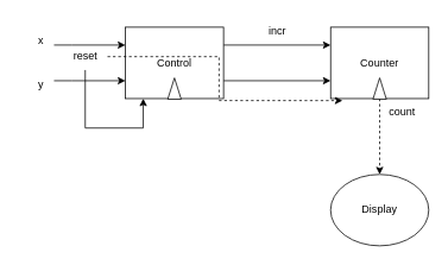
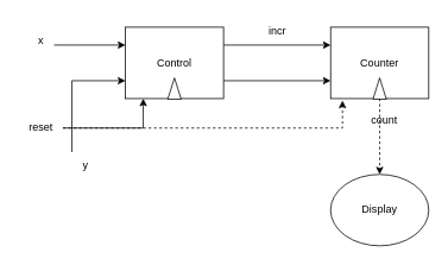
  <mxCell id="0" />
  <mxCell id="1" parent="0" />
  <mxCell id="2" style="edgeStyle=orthogonalEdgeStyle;rounded=0;orthogonalLoop=1;jettySize=auto;html=1;exitX=1;exitY=0.25;exitDx=0;exitDy=0;entryX=0;entryY=0.25;entryDx=0;entryDy=0;" edge="1" parent="1" source="4" target="12"><mxGeometry relative="1" as="geometry" /></mxCell>
  <mxCell id="3" style="edgeStyle=orthogonalEdgeStyle;rounded=0;orthogonalLoop=1;jettySize=auto;html=1;exitX=1;exitY=0.75;exitDx=0;exitDy=0;entryX=0;entryY=0.75;entryDx=0;entryDy=0;" edge="1" parent="1" source="4" target="12"><mxGeometry relative="1" as="geometry" /></mxCell>
  <mxCell id="4" value="Control" style="rounded=0;whiteSpace=wrap;html=1;" vertex="1" parent="1"><mxGeometry x="140" y="30" width="110" height="80" as="geometry" /></mxCell>
  <mxCell id="5" style="edgeStyle=orthogonalEdgeStyle;rounded=0;orthogonalLoop=1;jettySize=auto;html=1;entryX=0;entryY=0.25;entryDx=0;entryDy=0;" edge="1" parent="1" source="6" target="4"><mxGeometry relative="1" as="geometry"><Array as="points"><mxPoint x="80" y="50" /><mxPoint x="80" y="50" /></Array></mxGeometry></mxCell>
  <mxCell id="6" value="x" style="text;html=1;align=center;verticalAlign=middle;resizable=0;points=[];autosize=1;strokeColor=none;fillColor=none;" vertex="1" parent="1"><mxGeometry x="30" y="30" width="30" height="30" as="geometry" /></mxCell>
  <mxCell id="7" style="edgeStyle=orthogonalEdgeStyle;rounded=0;orthogonalLoop=1;jettySize=auto;html=1;entryX=0;entryY=0.75;entryDx=0;entryDy=0;" edge="1" parent="1" source="8" target="4"><mxGeometry relative="1" as="geometry"><Array as="points"><mxPoint x="80" y="90" /><mxPoint x="80" y="90" /></Array></mxGeometry></mxCell>
- <mxCell id="8" value="y" style="text;html=1;align=center;verticalAlign=middle;resizable=0;points=[];autosize=1;strokeColor=none;fillColor=none;" vertex="1" parent="1"><mxGeometry x="30" y="80" width="30" height="30" as="geometry" /></mxCell>
+ <mxCell id="8" value="y" style="text;html=1;align=center;verticalAlign=middle;resizable=0;points=[];autosize=1;strokeColor=none;fillColor=none;" vertex="1" parent="1"><mxGeometry x="80" y="170" width="30" height="30" as="geometry" /></mxCell>
  <mxCell id="9" style="edgeStyle=orthogonalEdgeStyle;rounded=0;orthogonalLoop=1;jettySize=auto;html=1;" edge="1" parent="1" source="10"><mxGeometry relative="1" as="geometry"><mxPoint x="160" y="110" as="targetPoint" /><Array as="points"><mxPoint x="160" y="143" /><mxPoint x="160" y="110" /></Array></mxGeometry></mxCell>
- <mxCell id="10" value="reset" style="text;html=1;align=center;verticalAlign=middle;resizable=0;points=[];autosize=1;strokeColor=none;fillColor=none;" vertex="1" parent="1"><mxGeometry x="70" y="48" width="50" height="30" as="geometry" /></mxCell>
+ <mxCell id="10" value="reset" style="text;html=1;align=center;verticalAlign=middle;resizable=0;points=[];autosize=1;strokeColor=none;fillColor=none;" vertex="1" parent="1"><mxGeometry x="20" y="128" width="50" height="30" as="geometry" /></mxCell>
  <mxCell id="11" style="edgeStyle=orthogonalEdgeStyle;rounded=0;orthogonalLoop=1;jettySize=auto;html=1;exitX=0.5;exitY=1;exitDx=0;exitDy=0;entryX=0.5;entryY=0;entryDx=0;entryDy=0;dashed=1;" edge="1" parent="1" source="12" target="14"><mxGeometry relative="1" as="geometry" /></mxCell>
  <mxCell id="12" value="Counter" style="rounded=0;whiteSpace=wrap;html=1;" vertex="1" parent="1"><mxGeometry x="370" y="30" width="110" height="80" as="geometry" /></mxCell>
  <mxCell id="13" value="incr" style="text;html=1;align=center;verticalAlign=middle;resizable=0;points=[];autosize=1;strokeColor=none;fillColor=none;" vertex="1" parent="1"><mxGeometry x="290" y="20" width="40" height="30" as="geometry" /></mxCell>
  <mxCell id="14" value="Display" style="ellipse;whiteSpace=wrap;html=1;" vertex="1" parent="1"><mxGeometry x="369.99" y="195" width="110" height="80" as="geometry" /></mxCell>
- <mxCell id="15" value="count" style="text;html=1;align=center;verticalAlign=middle;resizable=0;points=[];autosize=1;strokeColor=none;fillColor=none;" vertex="1" parent="1"><mxGeometry x="425" y="110" width="50" height="30" as="geometry" /></mxCell>
+ <mxCell id="15" value="count" style="text;html=1;align=center;verticalAlign=middle;resizable=0;points=[];autosize=1;strokeColor=none;fillColor=none;" vertex="1" parent="1"><mxGeometry x="405" y="120" width="50" height="30" as="geometry" /></mxCell>
  <mxCell id="16" value="" style="triangle;whiteSpace=wrap;html=1;rotation=-90;" vertex="1" parent="1"><mxGeometry x="183.12" y="91.25" width="23.75" height="15" as="geometry" /></mxCell>
  <mxCell id="17" value="" style="triangle;whiteSpace=wrap;html=1;rotation=-90;" vertex="1" parent="1"><mxGeometry x="413.12" y="91.25" width="23.75" height="15" as="geometry" /></mxCell>
  <mxCell id="18" style="edgeStyle=orthogonalEdgeStyle;rounded=0;orthogonalLoop=1;jettySize=auto;html=1;entryX=0.121;entryY=1.028;entryDx=0;entryDy=0;entryPerimeter=0;dashed=1;" edge="1" parent="1" source="10" target="12"><mxGeometry relative="1" as="geometry" /></mxCell>
